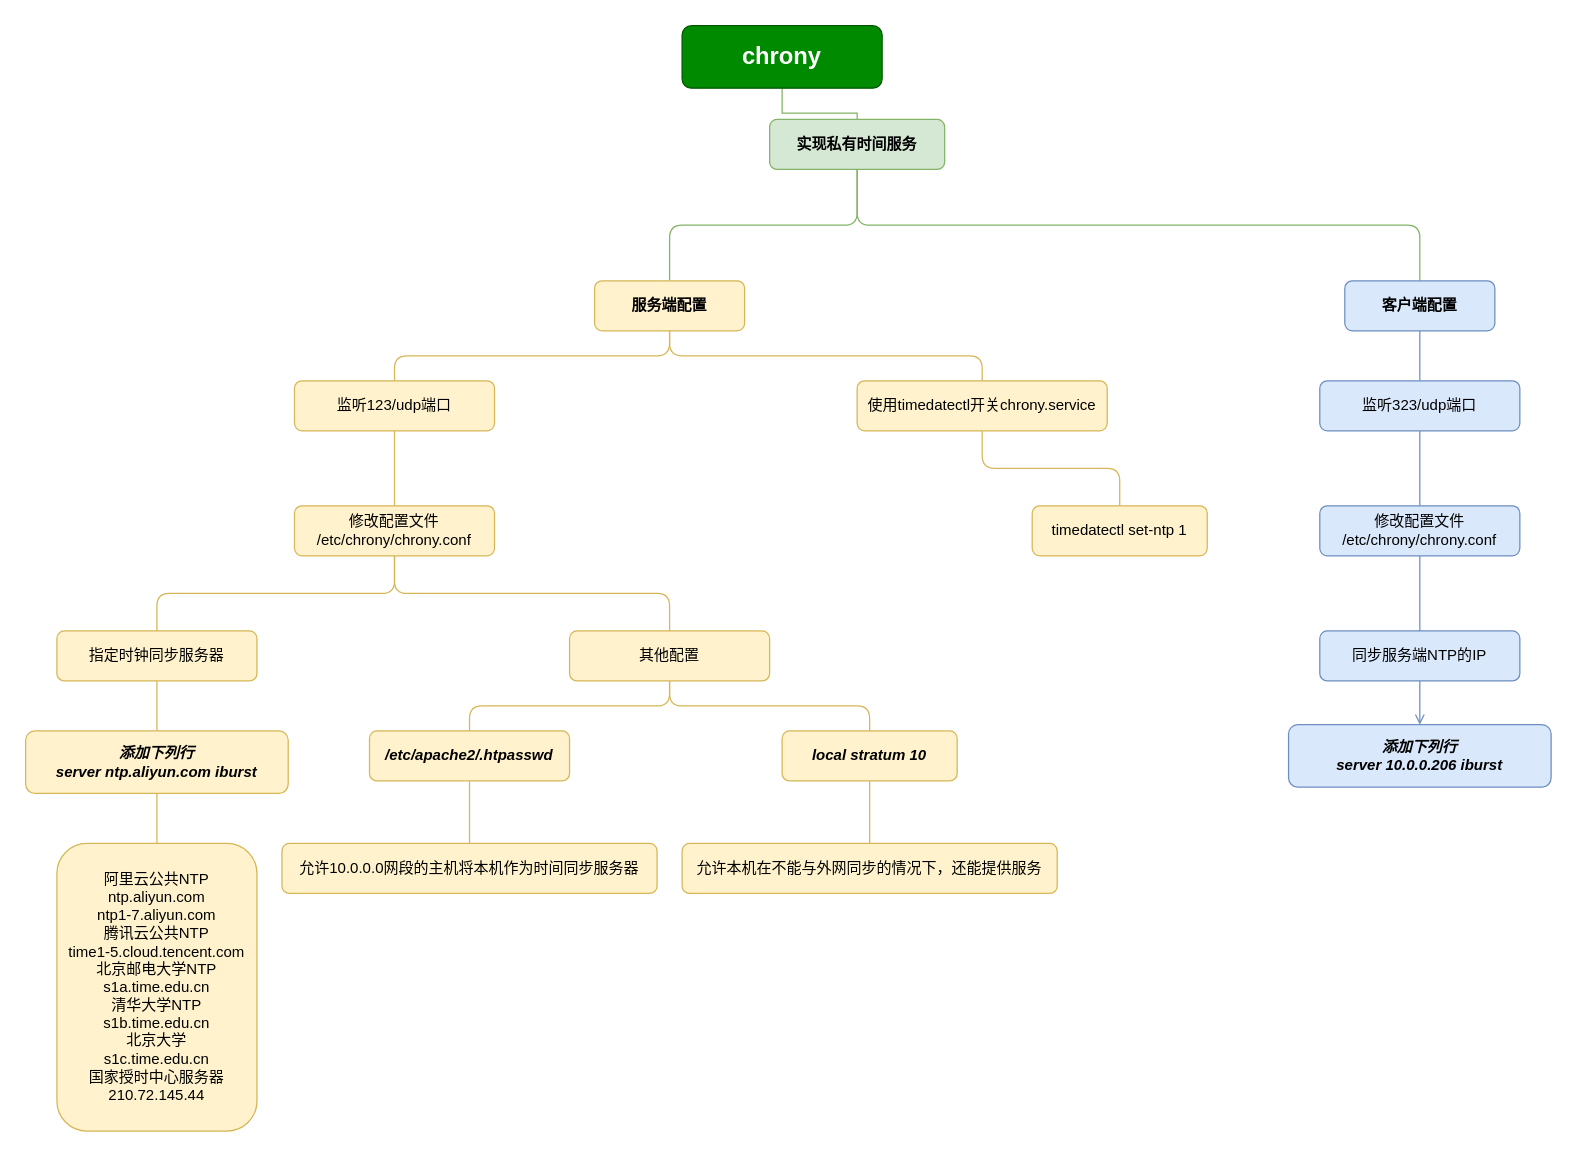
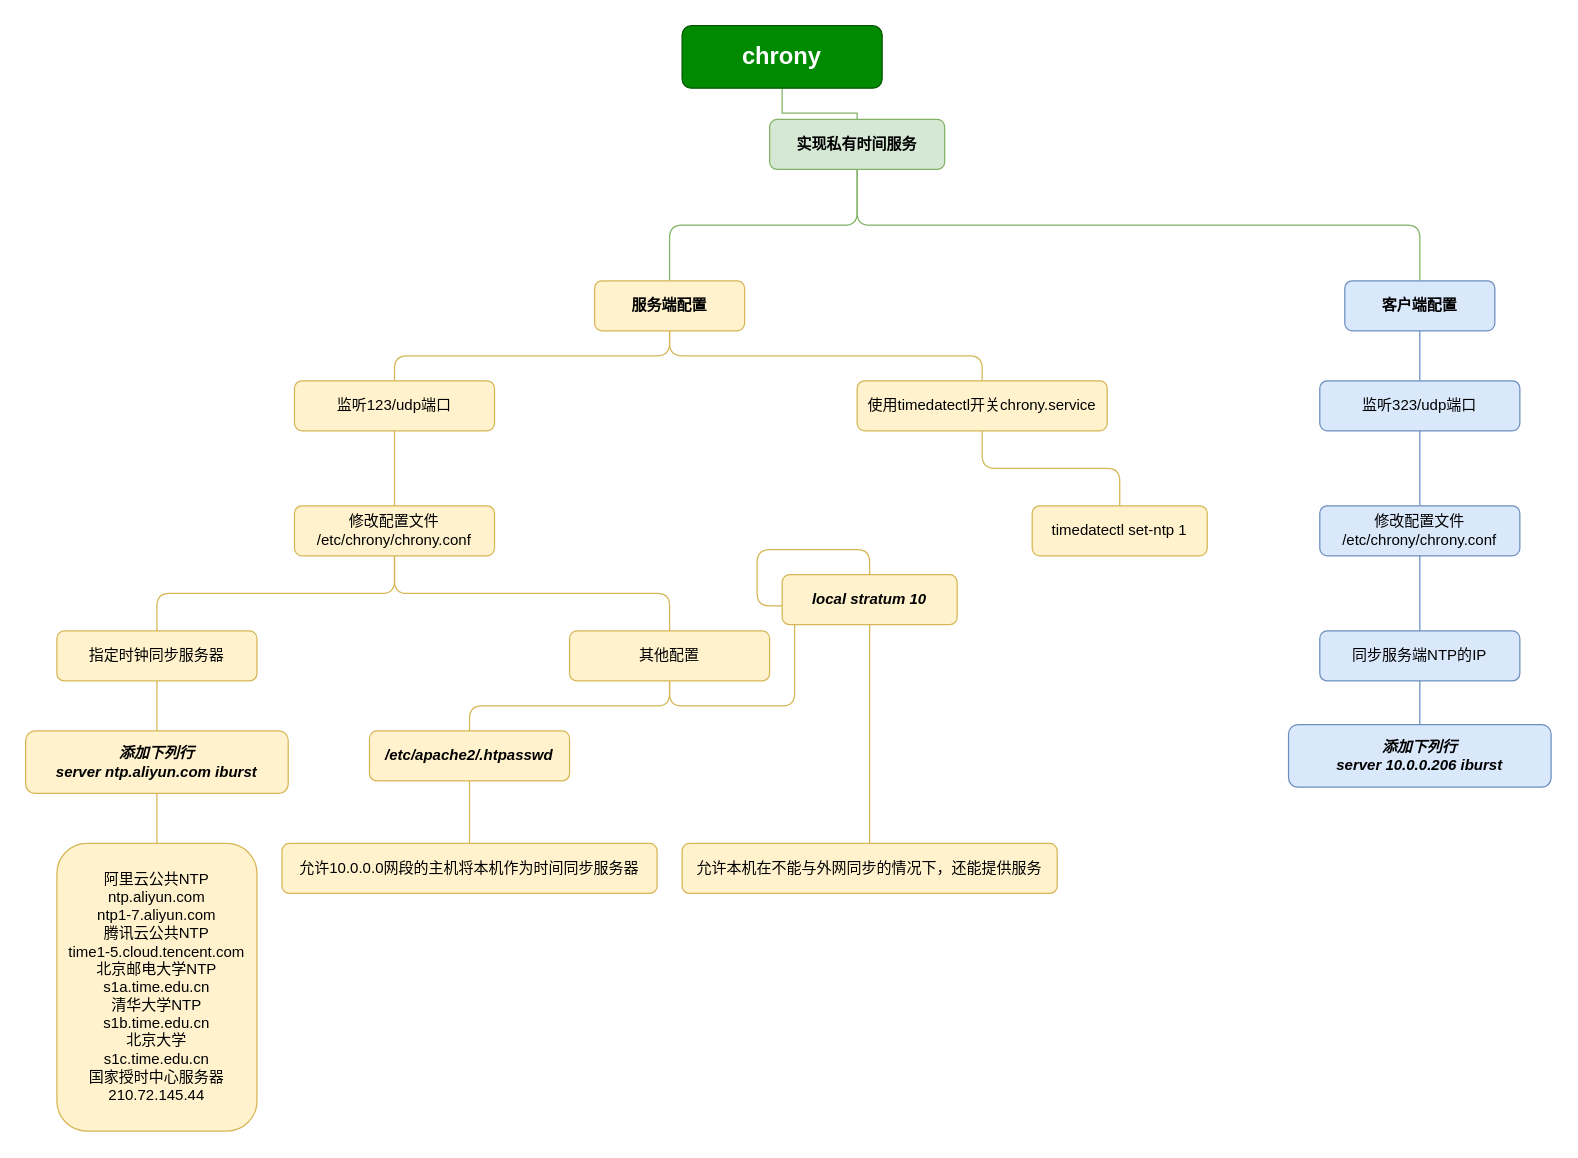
  <mxCell id="0" />
  <mxCell id="1" parent="0" />
  <mxCell id="2" style="edgeStyle=orthogonalEdgeStyle;rounded=0;orthogonalLoop=1;jettySize=auto;html=1;exitX=0.5;exitY=1;exitDx=0;exitDy=0;entryX=0.5;entryY=0;entryDx=0;entryDy=0;endArrow=none;endFill=0;fillColor=#d5e8d4;strokeColor=#82b366;" edge="1" parent="1" source="3" target="6"><mxGeometry relative="1" as="geometry" /></mxCell>
  <mxCell id="3" value="chrony" style="rounded=1;whiteSpace=wrap;html=1;fillColor=#008a00;strokeColor=#005700;fontStyle=1;fontColor=#ffffff;fontSize=19;" vertex="1" parent="1"><mxGeometry x="545" y="20" width="160" height="50" as="geometry" /></mxCell>
  <mxCell id="4" style="edgeStyle=orthogonalEdgeStyle;curved=0;rounded=1;orthogonalLoop=1;jettySize=auto;html=1;exitX=0.5;exitY=1;exitDx=0;exitDy=0;entryX=0.5;entryY=0;entryDx=0;entryDy=0;strokeColor=#82b366;align=center;verticalAlign=middle;fontFamily=Helvetica;fontSize=11;fontColor=default;labelBackgroundColor=default;endArrow=none;endFill=0;fillColor=#d5e8d4;" edge="1" parent="1" source="6" target="9"><mxGeometry relative="1" as="geometry" /></mxCell>
  <mxCell id="5" style="edgeStyle=orthogonalEdgeStyle;curved=0;rounded=1;orthogonalLoop=1;jettySize=auto;html=1;exitX=0.5;exitY=1;exitDx=0;exitDy=0;entryX=0.5;entryY=0;entryDx=0;entryDy=0;strokeColor=#82b366;align=center;verticalAlign=middle;fontFamily=Helvetica;fontSize=11;fontColor=default;labelBackgroundColor=default;endArrow=none;endFill=0;fillColor=#d5e8d4;" edge="1" parent="1" source="6" target="11"><mxGeometry relative="1" as="geometry" /></mxCell>
  <mxCell id="6" value="实现私有时间服务" style="rounded=1;whiteSpace=wrap;html=1;fillColor=#d5e8d4;strokeColor=#82b366;fontStyle=1" vertex="1" parent="1"><mxGeometry x="615" y="95" width="140" height="40" as="geometry" /></mxCell>
  <mxCell id="7" style="edgeStyle=orthogonalEdgeStyle;curved=0;rounded=1;orthogonalLoop=1;jettySize=auto;html=1;exitX=0.5;exitY=1;exitDx=0;exitDy=0;entryX=0.5;entryY=0;entryDx=0;entryDy=0;strokeColor=#d6b656;align=center;verticalAlign=middle;fontFamily=Helvetica;fontSize=11;fontColor=default;labelBackgroundColor=default;endArrow=none;endFill=0;fillColor=#fff2cc;" edge="1" parent="1" source="9" target="13"><mxGeometry relative="1" as="geometry" /></mxCell>
  <mxCell id="8" style="edgeStyle=orthogonalEdgeStyle;curved=0;rounded=1;orthogonalLoop=1;jettySize=auto;html=1;exitX=0.5;exitY=1;exitDx=0;exitDy=0;entryX=0.5;entryY=0;entryDx=0;entryDy=0;strokeColor=#d6b656;align=center;verticalAlign=middle;fontFamily=Helvetica;fontSize=11;fontColor=default;labelBackgroundColor=default;endArrow=none;endFill=0;fillColor=#fff2cc;" edge="1" parent="1" source="9" target="34"><mxGeometry relative="1" as="geometry" /></mxCell>
  <mxCell id="9" value="服务端配置" style="rounded=1;whiteSpace=wrap;html=1;fillColor=#fff2cc;strokeColor=#d6b656;fontStyle=1" vertex="1" parent="1"><mxGeometry x="475" y="224" width="120" height="40" as="geometry" /></mxCell>
  <mxCell id="10" style="edgeStyle=orthogonalEdgeStyle;curved=0;rounded=1;orthogonalLoop=1;jettySize=auto;html=1;exitX=0.5;exitY=1;exitDx=0;exitDy=0;entryX=0.5;entryY=0;entryDx=0;entryDy=0;strokeColor=#6c8ebf;align=center;verticalAlign=middle;fontFamily=Helvetica;fontSize=11;fontColor=default;labelBackgroundColor=default;endArrow=none;endFill=0;fillColor=#dae8fc;" edge="1" parent="1" source="11" target="15"><mxGeometry relative="1" as="geometry" /></mxCell>
  <mxCell id="11" value="客户端配置" style="rounded=1;whiteSpace=wrap;html=1;fillColor=#dae8fc;strokeColor=#6c8ebf;fontStyle=1" vertex="1" parent="1"><mxGeometry x="1075" y="224" width="120" height="40" as="geometry" /></mxCell>
  <mxCell id="12" style="edgeStyle=orthogonalEdgeStyle;curved=0;rounded=1;orthogonalLoop=1;jettySize=auto;html=1;exitX=0.5;exitY=1;exitDx=0;exitDy=0;entryX=0.5;entryY=0;entryDx=0;entryDy=0;strokeColor=#d6b656;align=center;verticalAlign=middle;fontFamily=Helvetica;fontSize=11;fontColor=default;labelBackgroundColor=default;endArrow=none;endFill=0;fillColor=#fff2cc;" edge="1" parent="1" source="13" target="18"><mxGeometry relative="1" as="geometry" /></mxCell>
  <mxCell id="13" value="监听123/udp端口" style="rounded=1;whiteSpace=wrap;html=1;fillColor=#fff2cc;strokeColor=#d6b656;fontStyle=0" vertex="1" parent="1"><mxGeometry x="235" y="304" width="160" height="40" as="geometry" /></mxCell>
  <mxCell id="14" style="edgeStyle=orthogonalEdgeStyle;curved=0;rounded=1;orthogonalLoop=1;jettySize=auto;html=1;exitX=0.5;exitY=1;exitDx=0;exitDy=0;entryX=0.5;entryY=0;entryDx=0;entryDy=0;strokeColor=#6c8ebf;align=center;verticalAlign=middle;fontFamily=Helvetica;fontSize=11;fontColor=default;labelBackgroundColor=default;endArrow=none;endFill=0;fillColor=#dae8fc;" edge="1" parent="1" source="15" target="37"><mxGeometry relative="1" as="geometry" /></mxCell>
  <mxCell id="15" value="监听323/udp端口" style="rounded=1;whiteSpace=wrap;html=1;fillColor=#dae8fc;strokeColor=#6c8ebf;fontStyle=0" vertex="1" parent="1"><mxGeometry x="1055" y="304" width="160" height="40" as="geometry" /></mxCell>
  <mxCell id="16" style="edgeStyle=orthogonalEdgeStyle;curved=0;rounded=1;orthogonalLoop=1;jettySize=auto;html=1;exitX=0.5;exitY=1;exitDx=0;exitDy=0;entryX=0.5;entryY=0;entryDx=0;entryDy=0;strokeColor=#d6b656;align=center;verticalAlign=middle;fontFamily=Helvetica;fontSize=11;fontColor=default;labelBackgroundColor=default;endArrow=none;endFill=0;fillColor=#fff2cc;" edge="1" parent="1" source="18" target="20"><mxGeometry relative="1" as="geometry" /></mxCell>
  <mxCell id="17" style="edgeStyle=orthogonalEdgeStyle;curved=0;rounded=1;orthogonalLoop=1;jettySize=auto;html=1;exitX=0.5;exitY=1;exitDx=0;exitDy=0;entryX=0.5;entryY=0;entryDx=0;entryDy=0;strokeColor=#d6b656;align=center;verticalAlign=middle;fontFamily=Helvetica;fontSize=11;fontColor=default;labelBackgroundColor=default;endArrow=none;endFill=0;fillColor=#fff2cc;" edge="1" parent="1" source="18" target="25"><mxGeometry relative="1" as="geometry" /></mxCell>
  <mxCell id="18" value="修改配置文件&lt;div&gt;/etc/chrony/chrony.conf&lt;/div&gt;" style="rounded=1;whiteSpace=wrap;html=1;fillColor=#fff2cc;strokeColor=#d6b656;fontStyle=0" vertex="1" parent="1"><mxGeometry x="235" y="404" width="160" height="40" as="geometry" /></mxCell>
  <mxCell id="19" style="edgeStyle=orthogonalEdgeStyle;curved=0;rounded=1;orthogonalLoop=1;jettySize=auto;html=1;exitX=0.5;exitY=1;exitDx=0;exitDy=0;entryX=0.5;entryY=0;entryDx=0;entryDy=0;strokeColor=#d6b656;align=center;verticalAlign=middle;fontFamily=Helvetica;fontSize=11;fontColor=default;labelBackgroundColor=default;endArrow=none;endFill=0;fillColor=#fff2cc;" edge="1" parent="1" source="20" target="22"><mxGeometry relative="1" as="geometry" /></mxCell>
  <mxCell id="20" value="&lt;div&gt;指定时钟同步服务器&lt;/div&gt;" style="rounded=1;whiteSpace=wrap;html=1;fillColor=#fff2cc;strokeColor=#d6b656;fontStyle=0" vertex="1" parent="1"><mxGeometry x="45" y="504" width="160" height="40" as="geometry" /></mxCell>
  <mxCell id="21" style="edgeStyle=orthogonalEdgeStyle;rounded=0;orthogonalLoop=1;jettySize=auto;html=1;exitX=0.5;exitY=1;exitDx=0;exitDy=0;entryX=0.5;entryY=0;entryDx=0;entryDy=0;strokeColor=#d6b656;align=center;verticalAlign=middle;fontFamily=Helvetica;fontSize=11;fontColor=default;labelBackgroundColor=default;endArrow=none;endFill=0;fillColor=#fff2cc;" edge="1" parent="1" source="22" target="26"><mxGeometry relative="1" as="geometry" /></mxCell>
  <mxCell id="22" value="&lt;div&gt;添加下列行&lt;/div&gt;&lt;div&gt;server ntp.aliyun.com iburst&lt;/div&gt;" style="rounded=1;whiteSpace=wrap;html=1;fillColor=#fff2cc;strokeColor=#d6b656;fontStyle=3" vertex="1" parent="1"><mxGeometry x="20" y="584" width="210" height="50" as="geometry" /></mxCell>
  <mxCell id="23" style="edgeStyle=orthogonalEdgeStyle;curved=0;rounded=1;orthogonalLoop=1;jettySize=auto;html=1;exitX=0.5;exitY=1;exitDx=0;exitDy=0;entryX=0.5;entryY=0;entryDx=0;entryDy=0;strokeColor=#d6b656;align=center;verticalAlign=middle;fontFamily=Helvetica;fontSize=11;fontColor=default;labelBackgroundColor=default;endArrow=none;endFill=0;fillColor=#fff2cc;" edge="1" parent="1" source="25" target="28"><mxGeometry relative="1" as="geometry" /></mxCell>
  <mxCell id="24" style="edgeStyle=orthogonalEdgeStyle;curved=0;rounded=1;orthogonalLoop=1;jettySize=auto;html=1;exitX=0.5;exitY=1;exitDx=0;exitDy=0;entryX=0.5;entryY=0;entryDx=0;entryDy=0;strokeColor=#d6b656;align=center;verticalAlign=middle;fontFamily=Helvetica;fontSize=11;fontColor=default;labelBackgroundColor=default;endArrow=none;endFill=0;fillColor=#fff2cc;" edge="1" parent="1" source="25" target="31"><mxGeometry relative="1" as="geometry" /></mxCell>
  <mxCell id="25" value="&lt;div&gt;其他配置&lt;/div&gt;" style="rounded=1;whiteSpace=wrap;html=1;fillColor=#fff2cc;strokeColor=#d6b656;fontStyle=0" vertex="1" parent="1"><mxGeometry x="455" y="504" width="160" height="40" as="geometry" /></mxCell>
  <mxCell id="26" value="&lt;div&gt;阿里云公共NTP&lt;/div&gt;&lt;div&gt;ntp.aliyun.com&lt;/div&gt;&lt;div&gt;ntp1-7.aliyun.com&lt;/div&gt;&lt;div&gt;腾讯云公共NTP&lt;/div&gt;&lt;div&gt;time1-5.cloud.tencent.com&lt;/div&gt;&lt;div&gt;北京邮电大学NTP&lt;/div&gt;&lt;div&gt;s1a.time.edu.cn&lt;/div&gt;&lt;div&gt;清华大学NTP&lt;/div&gt;&lt;div&gt;s1b.time.edu.cn&lt;/div&gt;&lt;div&gt;北京大学&lt;/div&gt;&lt;div&gt;s1c.time.edu.cn&lt;/div&gt;&lt;div&gt;国家授时中心服务器&lt;/div&gt;&lt;div&gt;210.72.145.44&lt;/div&gt;" style="rounded=1;whiteSpace=wrap;html=1;fillColor=#fff2cc;strokeColor=#d6b656;fontStyle=0" vertex="1" parent="1"><mxGeometry x="45" y="674" width="160" height="230" as="geometry" /></mxCell>
  <mxCell id="27" style="edgeStyle=orthogonalEdgeStyle;rounded=0;orthogonalLoop=1;jettySize=auto;html=1;exitX=0.5;exitY=1;exitDx=0;exitDy=0;entryX=0.5;entryY=0;entryDx=0;entryDy=0;strokeColor=#d6b656;align=center;verticalAlign=middle;fontFamily=Helvetica;fontSize=11;fontColor=default;labelBackgroundColor=default;endArrow=none;endFill=0;fillColor=#fff2cc;" edge="1" parent="1" source="28" target="29"><mxGeometry relative="1" as="geometry" /></mxCell>
  <mxCell id="28" value="/etc/apache2/.htpasswd" style="rounded=1;whiteSpace=wrap;html=1;fillColor=#fff2cc;strokeColor=#d6b656;fontStyle=3" vertex="1" parent="1"><mxGeometry x="295" y="584" width="160" height="40" as="geometry" /></mxCell>
  <mxCell id="29" value="允许10.0.0.0网段的主机将本机作为时间同步服务器" style="rounded=1;whiteSpace=wrap;html=1;fillColor=#fff2cc;strokeColor=#d6b656;fontStyle=0" vertex="1" parent="1"><mxGeometry x="225" y="674" width="300" height="40" as="geometry" /></mxCell>
  <mxCell id="30" style="edgeStyle=orthogonalEdgeStyle;rounded=1;orthogonalLoop=1;jettySize=auto;html=1;exitX=0.5;exitY=1;exitDx=0;exitDy=0;entryX=0.5;entryY=0;entryDx=0;entryDy=0;strokeColor=#d6b656;align=center;verticalAlign=middle;fontFamily=Helvetica;fontSize=11;fontColor=default;labelBackgroundColor=default;endArrow=none;endFill=0;curved=0;fillColor=#fff2cc;" edge="1" parent="1" source="31" target="32"><mxGeometry relative="1" as="geometry" /></mxCell>
- <mxCell id="31" value="&lt;div&gt;local stratum 10&lt;/div&gt;" style="rounded=1;whiteSpace=wrap;html=1;fillColor=#fff2cc;strokeColor=#d6b656;fontStyle=3" vertex="1" parent="1"><mxGeometry x="625" y="584" width="140" height="40" as="geometry" /></mxCell>
+ <mxCell id="31" value="&lt;div&gt;local stratum 10&lt;/div&gt;" style="rounded=1;whiteSpace=wrap;html=1;fillColor=#fff2cc;strokeColor=#d6b656;fontStyle=3" vertex="1" parent="1"><mxGeometry x="625" y="459" width="140" height="40" as="geometry" /></mxCell>
  <mxCell id="32" value="允许本机在不能与外网同步的情况下，还能提供服务" style="rounded=1;whiteSpace=wrap;html=1;fillColor=#fff2cc;strokeColor=#d6b656;fontStyle=0" vertex="1" parent="1"><mxGeometry x="545" y="674" width="300" height="40" as="geometry" /></mxCell>
  <mxCell id="33" style="edgeStyle=orthogonalEdgeStyle;curved=0;rounded=1;orthogonalLoop=1;jettySize=auto;html=1;exitX=0.5;exitY=1;exitDx=0;exitDy=0;entryX=0.5;entryY=0;entryDx=0;entryDy=0;strokeColor=#d6b656;align=center;verticalAlign=middle;fontFamily=Helvetica;fontSize=11;fontColor=default;labelBackgroundColor=default;endArrow=none;endFill=0;fillColor=#fff2cc;" edge="1" parent="1" source="34" target="35"><mxGeometry relative="1" as="geometry" /></mxCell>
  <mxCell id="34" value="使用timedatectl开关chrony.service" style="rounded=1;whiteSpace=wrap;html=1;fillColor=#fff2cc;strokeColor=#d6b656;fontStyle=0" vertex="1" parent="1"><mxGeometry x="685" y="304" width="200" height="40" as="geometry" /></mxCell>
  <mxCell id="35" value="timedatectl set-ntp 1" style="rounded=1;whiteSpace=wrap;html=1;fillColor=#fff2cc;strokeColor=#d6b656;fontStyle=0" vertex="1" parent="1"><mxGeometry x="825" y="404" width="140" height="40" as="geometry" /></mxCell>
  <mxCell id="36" style="edgeStyle=orthogonalEdgeStyle;curved=0;rounded=1;orthogonalLoop=1;jettySize=auto;html=1;exitX=0.5;exitY=1;exitDx=0;exitDy=0;entryX=0.5;entryY=0;entryDx=0;entryDy=0;strokeColor=#6c8ebf;align=center;verticalAlign=middle;fontFamily=Helvetica;fontSize=11;fontColor=default;labelBackgroundColor=default;endArrow=none;endFill=0;fillColor=#dae8fc;" edge="1" parent="1" source="37" target="39"><mxGeometry relative="1" as="geometry" /></mxCell>
  <mxCell id="37" value="修改配置文件&lt;div&gt;/etc/chrony/chrony.conf&lt;/div&gt;" style="rounded=1;whiteSpace=wrap;html=1;fillColor=#dae8fc;strokeColor=#6c8ebf;fontStyle=0" vertex="1" parent="1"><mxGeometry x="1055" y="404" width="160" height="40" as="geometry" /></mxCell>
- <mxCell id="38" style="edgeStyle=orthogonalEdgeStyle;curved=0;rounded=1;orthogonalLoop=1;jettySize=auto;html=1;exitX=0.5;exitY=1;exitDx=0;exitDy=0;entryX=0.5;entryY=0;entryDx=0;entryDy=0;strokeColor=#6c8ebf;align=center;verticalAlign=middle;fontFamily=Helvetica;fontSize=11;fontColor=default;labelBackgroundColor=default;endArrow=open;endFill=0;fillColor=#dae8fc;" edge="1" parent="1" source="39" target="40"><mxGeometry relative="1" as="geometry" /></mxCell>
+ <mxCell id="38" style="edgeStyle=orthogonalEdgeStyle;curved=0;rounded=1;orthogonalLoop=1;jettySize=auto;html=1;exitX=0.5;exitY=1;exitDx=0;exitDy=0;entryX=0.5;entryY=0;entryDx=0;entryDy=0;strokeColor=#6c8ebf;align=center;verticalAlign=middle;fontFamily=Helvetica;fontSize=11;fontColor=default;labelBackgroundColor=default;endArrow=none;endFill=0;fillColor=#dae8fc;" edge="1" parent="1" source="39" target="40"><mxGeometry relative="1" as="geometry" /></mxCell>
  <mxCell id="39" value="同步服务端NTP的IP" style="rounded=1;whiteSpace=wrap;html=1;fillColor=#dae8fc;strokeColor=#6c8ebf;fontStyle=0" vertex="1" parent="1"><mxGeometry x="1055" y="504" width="160" height="40" as="geometry" /></mxCell>
  <mxCell id="40" value="&lt;div&gt;添加下列行&lt;/div&gt;&lt;div&gt;server 10.0.0.206 iburst&lt;/div&gt;" style="rounded=1;whiteSpace=wrap;html=1;fillColor=#dae8fc;strokeColor=#6c8ebf;fontStyle=3" vertex="1" parent="1"><mxGeometry x="1030" y="579" width="210" height="50" as="geometry" /></mxCell>
